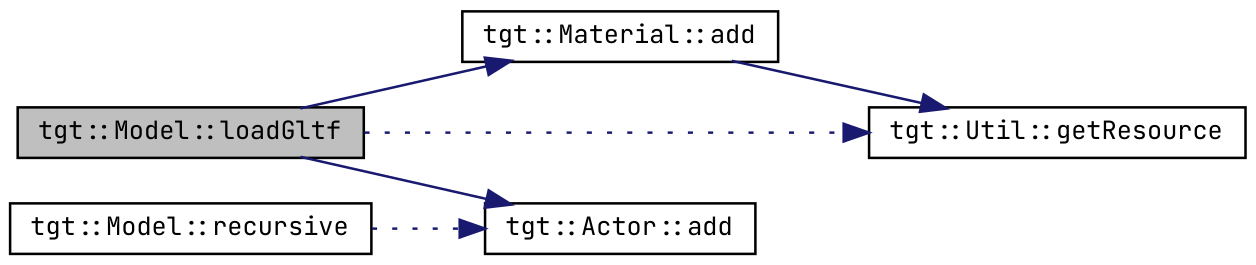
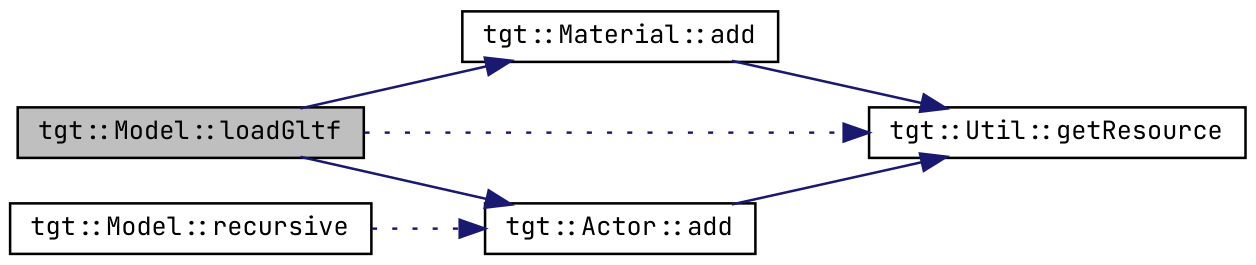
  digraph {
    fontname="JetBrains Mono"
    rankdir=LR
    node [color=black fillcolor=white fontname="JetBrains Mono" fontsize=10 shape=record style=filled]
    edge [color=midnightblue fontname="JetBrains Mono" fontsize=10 labelfontname=Helvetica labelfontsize=10 style=solid]
    n1 [fillcolor=grey75 fontcolor=black height=0.2 label="tgt::Model::loadGltf" width=0.4]
    n2 [height=0.2 label="tgt::Material::add" width=0.4]
    n3 [height=0.2 label="tgt::Util::getResource" width=0.4]
    n4 [height=0.2 label="tgt::Actor::add" width=0.4]
    n5 [height=0.2 label="tgt::Model::recursive" width=0.4]
    n1 -> n2
    n1 -> n3 [style=dotted]
    n1 -> n4
    n2 -> n3
+   n4 -> n3
    n5 -> n4 [style=dotted]
  }
